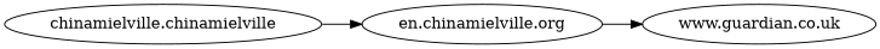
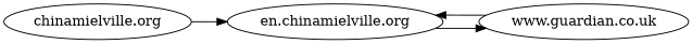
  digraph {
    rankdir=LR
    n1 [label="en.chinamielville.org"]
    "www.guardian.co.uk"
-   "chinamielville.org" [label="chinamielville.chinamielville"]
+   "chinamielville.org"
    n1 -> "www.guardian.co.uk"
+   "www.guardian.co.uk" -> n1
    "chinamielville.org" -> n1
  }
